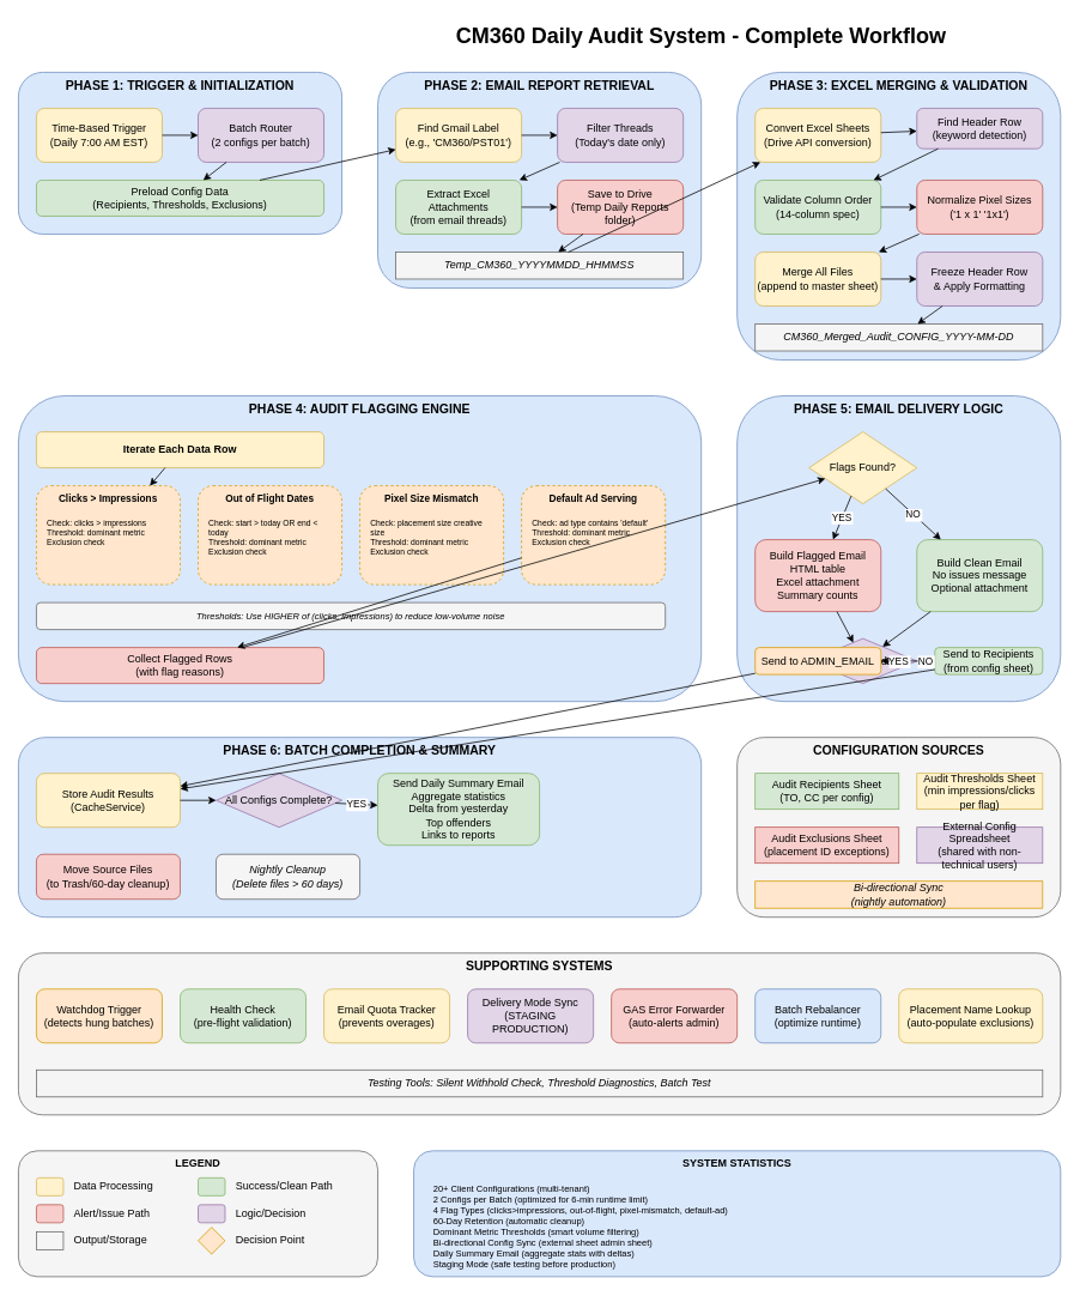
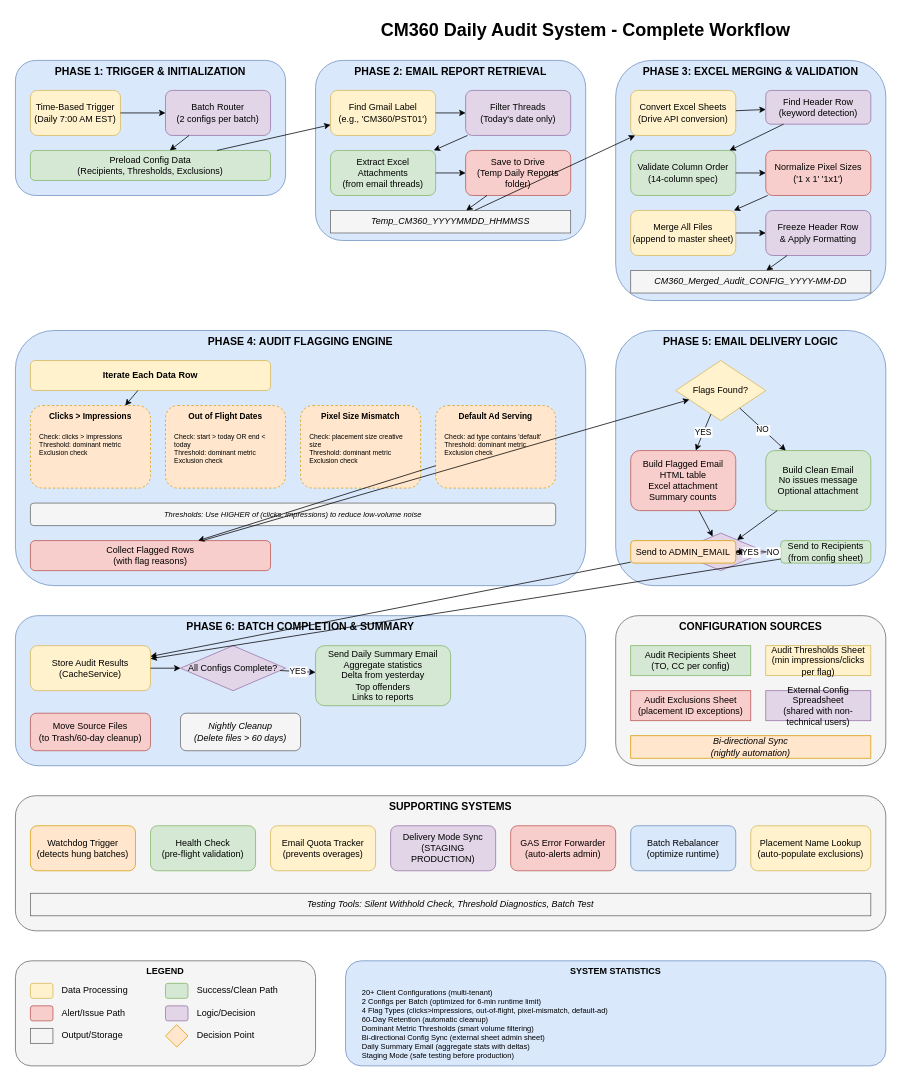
  <mxCell id="0" />
  <mxCell id="1" parent="0" />
  <mxCell id="2" value="CM360 Daily Audit System - Complete Workflow" style="text;html=1;strokeColor=none;fillColor=none;align=center;verticalAlign=middle;whiteSpace=wrap;rounded=0;fontSize=24;fontStyle=1" vertex="1" parent="1"><mxGeometry x="380" y="20" width="800" height="40" as="geometry" /></mxCell>
  <mxCell id="3" value="PHASE 1: TRIGGER &amp; INITIALIZATION" style="rounded=1;whiteSpace=wrap;html=1;fillColor=#dae8fc;strokeColor=#6c8ebf;fontSize=14;fontStyle=1;verticalAlign=top;align=center;" vertex="1" parent="1"><mxGeometry x="20" y="80" width="360" height="180" as="geometry" /></mxCell>
- <mxCell id="4" value="Time-Based Trigger&#10;(Daily 7:00 AM EST)" style="rounded=1;whiteSpace=wrap;html=1;fillColor=#fff2cc;strokeColor=#d6b656;" vertex="1" parent="1"><mxGeometry x="40" y="120" width="140" height="60" as="geometry" /></mxCell>
+ <mxCell id="4" value="Time-Based Trigger&#10;(Daily 7:00 AM EST)" style="rounded=1;whiteSpace=wrap;html=1;fillColor=#fff2cc;strokeColor=#d6b656;" vertex="1" parent="1"><mxGeometry x="40" y="120" width="120" height="60" as="geometry" /></mxCell>
  <mxCell id="5" value="Batch Router&#10;(2 configs per batch)" style="rounded=1;whiteSpace=wrap;html=1;fillColor=#e1d5e7;strokeColor=#9673a6;" vertex="1" parent="1"><mxGeometry x="220" y="120" width="140" height="60" as="geometry" /></mxCell>
  <mxCell id="6" value="Preload Config Data&#10;(Recipients, Thresholds, Exclusions)" style="rounded=1;whiteSpace=wrap;html=1;fillColor=#d5e8d4;strokeColor=#82b366;" vertex="1" parent="1"><mxGeometry x="40" y="200" width="320" height="40" as="geometry" /></mxCell>
  <mxCell id="7" edge="1" parent="1" source="4" target="5"><mxGeometry relative="1" as="geometry" /></mxCell>
  <mxCell id="8" edge="1" parent="1" source="5" target="6"><mxGeometry relative="1" as="geometry" /></mxCell>
  <mxCell id="9" value="PHASE 2: EMAIL REPORT RETRIEVAL" style="rounded=1;whiteSpace=wrap;html=1;fillColor=#dae8fc;strokeColor=#6c8ebf;fontSize=14;fontStyle=1;verticalAlign=top;align=center;" vertex="1" parent="1"><mxGeometry x="420" y="80" width="360" height="240" as="geometry" /></mxCell>
  <mxCell id="10" value="Find Gmail Label&#10;(e.g., 'CM360/PST01')" style="rounded=1;whiteSpace=wrap;html=1;fillColor=#fff2cc;strokeColor=#d6b656;" vertex="1" parent="1"><mxGeometry x="440" y="120" width="140" height="60" as="geometry" /></mxCell>
  <mxCell id="11" value="Filter Threads&#10;(Today's date only)" style="rounded=1;whiteSpace=wrap;html=1;fillColor=#e1d5e7;strokeColor=#9673a6;" vertex="1" parent="1"><mxGeometry x="620" y="120" width="140" height="60" as="geometry" /></mxCell>
  <mxCell id="12" value="Extract Excel Attachments&#10;(from email threads)" style="rounded=1;whiteSpace=wrap;html=1;fillColor=#d5e8d4;strokeColor=#82b366;" vertex="1" parent="1"><mxGeometry x="440" y="200" width="140" height="60" as="geometry" /></mxCell>
  <mxCell id="13" value="Save to Drive&#10;(Temp Daily Reports folder)" style="rounded=1;whiteSpace=wrap;html=1;fillColor=#f8cecc;strokeColor=#b85450;" vertex="1" parent="1"><mxGeometry x="620" y="200" width="140" height="60" as="geometry" /></mxCell>
  <mxCell id="14" value=" Temp_CM360_YYYYMMDD_HHMMSS" style="rounded=0;whiteSpace=wrap;html=1;fillColor=#f5f5f5;strokeColor=#666666;fontStyle=2" vertex="1" parent="1"><mxGeometry x="440" y="280" width="320" height="30" as="geometry" /></mxCell>
  <mxCell id="15" edge="1" parent="1" source="6" target="10"><mxGeometry relative="1" as="geometry" /></mxCell>
  <mxCell id="16" edge="1" parent="1" source="10" target="11"><mxGeometry relative="1" as="geometry" /></mxCell>
  <mxCell id="17" edge="1" parent="1" source="11" target="12"><mxGeometry relative="1" as="geometry" /></mxCell>
  <mxCell id="18" edge="1" parent="1" source="12" target="13"><mxGeometry relative="1" as="geometry" /></mxCell>
  <mxCell id="19" edge="1" parent="1" source="13" target="14"><mxGeometry relative="1" as="geometry" /></mxCell>
  <mxCell id="20" value="PHASE 3: EXCEL MERGING &amp; VALIDATION" style="rounded=1;whiteSpace=wrap;html=1;fillColor=#dae8fc;strokeColor=#6c8ebf;fontSize=14;fontStyle=1;verticalAlign=top;align=center;" vertex="1" parent="1"><mxGeometry x="820" y="80" width="360" height="320" as="geometry" /></mxCell>
  <mxCell id="21" value="Convert Excel  Sheets&#10;(Drive API conversion)" style="rounded=1;whiteSpace=wrap;html=1;fillColor=#fff2cc;strokeColor=#d6b656;" vertex="1" parent="1"><mxGeometry x="840" y="120" width="140" height="60" as="geometry" /></mxCell>
  <mxCell id="22" value="Find Header Row&#10;(keyword detection)" style="rounded=1;whiteSpace=wrap;html=1;fillColor=#e1d5e7;strokeColor=#9673a6;" vertex="1" parent="1"><mxGeometry x="1020" y="120" width="140" height="45" as="geometry" /></mxCell>
  <mxCell id="23" value="Validate Column Order&#10;(14-column spec)" style="rounded=1;whiteSpace=wrap;html=1;fillColor=#d5e8d4;strokeColor=#82b366;" vertex="1" parent="1"><mxGeometry x="840" y="200" width="140" height="60" as="geometry" /></mxCell>
  <mxCell id="24" value="Normalize Pixel Sizes&#10;('1 x 1'  '1x1')" style="rounded=1;whiteSpace=wrap;html=1;fillColor=#f8cecc;strokeColor=#b85450;" vertex="1" parent="1"><mxGeometry x="1020" y="200" width="140" height="60" as="geometry" /></mxCell>
  <mxCell id="25" value="Merge All Files&#10;(append to master sheet)" style="rounded=1;whiteSpace=wrap;html=1;fillColor=#fff2cc;strokeColor=#d6b656;" vertex="1" parent="1"><mxGeometry x="840" y="280" width="140" height="60" as="geometry" /></mxCell>
  <mxCell id="26" value="Freeze Header Row&#10;&amp; Apply Formatting" style="rounded=1;whiteSpace=wrap;html=1;fillColor=#e1d5e7;strokeColor=#9673a6;" vertex="1" parent="1"><mxGeometry x="1020" y="280" width="140" height="60" as="geometry" /></mxCell>
  <mxCell id="27" value=" CM360_Merged_Audit_CONFIG_YYYY-MM-DD" style="rounded=0;whiteSpace=wrap;html=1;fillColor=#f5f5f5;strokeColor=#666666;fontStyle=2" vertex="1" parent="1"><mxGeometry x="840" y="360" width="320" height="30" as="geometry" /></mxCell>
  <mxCell id="28" edge="1" parent="1" source="14" target="21"><mxGeometry relative="1" as="geometry" /></mxCell>
  <mxCell id="29" edge="1" parent="1" source="21" target="22"><mxGeometry relative="1" as="geometry" /></mxCell>
  <mxCell id="30" edge="1" parent="1" source="22" target="23"><mxGeometry relative="1" as="geometry" /></mxCell>
  <mxCell id="31" edge="1" parent="1" source="23" target="24"><mxGeometry relative="1" as="geometry" /></mxCell>
  <mxCell id="32" edge="1" parent="1" source="24" target="25"><mxGeometry relative="1" as="geometry" /></mxCell>
  <mxCell id="33" edge="1" parent="1" source="25" target="26"><mxGeometry relative="1" as="geometry" /></mxCell>
  <mxCell id="34" edge="1" parent="1" source="26" target="27"><mxGeometry relative="1" as="geometry" /></mxCell>
  <mxCell id="35" value="PHASE 4: AUDIT FLAGGING ENGINE" style="rounded=1;whiteSpace=wrap;html=1;fillColor=#dae8fc;strokeColor=#6c8ebf;fontSize=14;fontStyle=1;verticalAlign=top;align=center;" vertex="1" parent="1"><mxGeometry x="20" y="440" width="760" height="340" as="geometry" /></mxCell>
  <mxCell id="36" value="Iterate Each Data Row" style="rounded=1;whiteSpace=wrap;html=1;fillColor=#fff2cc;strokeColor=#d6b656;fontSize=12;fontStyle=1" vertex="1" parent="1"><mxGeometry x="40" y="480" width="320" height="40" as="geometry" /></mxCell>
  <mxCell id="37" value="" style="rounded=1;whiteSpace=wrap;html=1;fillColor=#ffe6cc;strokeColor=#d79b00;dashed=1;" vertex="1" parent="1"><mxGeometry x="40" y="540" width="160" height="110" as="geometry" /></mxCell>
  <mxCell id="38" value="Clicks &gt; Impressions" style="text;html=1;strokeColor=none;fillColor=none;align=center;verticalAlign=middle;whiteSpace=wrap;fontStyle=1;fontSize=11" vertex="1" parent="1"><mxGeometry x="40" y="545" width="160" height="20" as="geometry" /></mxCell>
  <mxCell id="39" value=" Check: clicks &gt; impressions&#10; Threshold: dominant metric&#10; Exclusion check" style="text;html=1;strokeColor=none;fillColor=none;align=left;verticalAlign=top;whiteSpace=wrap;fontSize=9" vertex="1" parent="1"><mxGeometry x="50" y="570" width="140" height="70" as="geometry" /></mxCell>
  <mxCell id="40" value="" style="rounded=1;whiteSpace=wrap;html=1;fillColor=#ffe6cc;strokeColor=#d79b00;dashed=1;" vertex="1" parent="1"><mxGeometry x="220" y="540" width="160" height="110" as="geometry" /></mxCell>
  <mxCell id="41" value="Out of Flight Dates" style="text;html=1;strokeColor=none;fillColor=none;align=center;verticalAlign=middle;whiteSpace=wrap;fontStyle=1;fontSize=11" vertex="1" parent="1"><mxGeometry x="220" y="545" width="160" height="20" as="geometry" /></mxCell>
  <mxCell id="42" value=" Check: start &gt; today OR end &lt; today&#10; Threshold: dominant metric&#10; Exclusion check" style="text;html=1;strokeColor=none;fillColor=none;align=left;verticalAlign=top;whiteSpace=wrap;fontSize=9" vertex="1" parent="1"><mxGeometry x="230" y="570" width="140" height="70" as="geometry" /></mxCell>
  <mxCell id="43" value="" style="rounded=1;whiteSpace=wrap;html=1;fillColor=#ffe6cc;strokeColor=#d79b00;dashed=1;" vertex="1" parent="1"><mxGeometry x="400" y="540" width="160" height="110" as="geometry" /></mxCell>
  <mxCell id="44" value="Pixel Size Mismatch" style="text;html=1;strokeColor=none;fillColor=none;align=center;verticalAlign=middle;whiteSpace=wrap;fontStyle=1;fontSize=11" vertex="1" parent="1"><mxGeometry x="400" y="545" width="160" height="20" as="geometry" /></mxCell>
  <mxCell id="45" value=" Check: placement size  creative size&#10; Threshold: dominant metric&#10; Exclusion check" style="text;html=1;strokeColor=none;fillColor=none;align=left;verticalAlign=top;whiteSpace=wrap;fontSize=9" vertex="1" parent="1"><mxGeometry x="410" y="570" width="140" height="70" as="geometry" /></mxCell>
  <mxCell id="46" value="" style="rounded=1;whiteSpace=wrap;html=1;fillColor=#ffe6cc;strokeColor=#d79b00;dashed=1;" vertex="1" parent="1"><mxGeometry x="580" y="540" width="160" height="110" as="geometry" /></mxCell>
  <mxCell id="47" value="Default Ad Serving" style="text;html=1;strokeColor=none;fillColor=none;align=center;verticalAlign=middle;whiteSpace=wrap;fontStyle=1;fontSize=11" vertex="1" parent="1"><mxGeometry x="580" y="545" width="160" height="20" as="geometry" /></mxCell>
  <mxCell id="48" value=" Check: ad type contains 'default'&#10; Threshold: dominant metric&#10; Exclusion check" style="text;html=1;strokeColor=none;fillColor=none;align=left;verticalAlign=top;whiteSpace=wrap;fontSize=9" vertex="1" parent="1"><mxGeometry x="590" y="570" width="140" height="70" as="geometry" /></mxCell>
  <mxCell id="49" value="Thresholds: Use HIGHER of (clicks, impressions) to reduce low-volume noise" style="rounded=1;whiteSpace=wrap;html=1;fillColor=#f5f5f5;strokeColor=#666666;fontSize=10;fontStyle=2" vertex="1" parent="1"><mxGeometry x="40" y="670" width="700" height="30" as="geometry" /></mxCell>
  <mxCell id="50" value="Collect Flagged Rows&#10;(with flag reasons)" style="rounded=1;whiteSpace=wrap;html=1;fillColor=#f8cecc;strokeColor=#b85450;" vertex="1" parent="1"><mxGeometry x="40" y="720" width="320" height="40" as="geometry" /></mxCell>
  <mxCell id="51" edge="1" parent="1" source="36" target="37"><mxGeometry relative="1" as="geometry" /></mxCell>
  <mxCell id="52" edge="1" parent="1" source="46" target="50"><mxGeometry relative="1" as="geometry" /></mxCell>
  <mxCell id="53" value="PHASE 5: EMAIL DELIVERY LOGIC" style="rounded=1;whiteSpace=wrap;html=1;fillColor=#dae8fc;strokeColor=#6c8ebf;fontSize=14;fontStyle=1;verticalAlign=top;align=center;" vertex="1" parent="1"><mxGeometry x="820" y="440" width="360" height="340" as="geometry" /></mxCell>
  <mxCell id="54" value="Flags Found?" style="rhombus;whiteSpace=wrap;html=1;fillColor=#fff2cc;strokeColor=#d6b656;" vertex="1" parent="1"><mxGeometry x="900" y="480" width="120" height="80" as="geometry" /></mxCell>
  <mxCell id="55" value="Build Flagged Email&#10; HTML table&#10; Excel attachment&#10; Summary counts" style="rounded=1;whiteSpace=wrap;html=1;fillColor=#f8cecc;strokeColor=#b85450;" vertex="1" parent="1"><mxGeometry x="840" y="600" width="140" height="80" as="geometry" /></mxCell>
  <mxCell id="56" value="Build Clean Email&#10; No issues message&#10; Optional attachment" style="rounded=1;whiteSpace=wrap;html=1;fillColor=#d5e8d4;strokeColor=#82b366;" vertex="1" parent="1"><mxGeometry x="1020" y="600" width="140" height="80" as="geometry" /></mxCell>
  <mxCell id="57" value="Staging Mode?" style="rhombus;whiteSpace=wrap;html=1;fillColor=#e1d5e7;strokeColor=#9673a6;" vertex="1" parent="1"><mxGeometry x="900" y="710" width="120" height="50" as="geometry" /></mxCell>
  <mxCell id="58" value="Send to ADMIN_EMAIL" style="rounded=1;whiteSpace=wrap;html=1;fillColor=#ffe6cc;strokeColor=#d79b00;" vertex="1" parent="1"><mxGeometry x="840" y="720" width="140" height="30" as="geometry" /></mxCell>
  <mxCell id="59" value="Send to Recipients&#10;(from config sheet)" style="rounded=1;whiteSpace=wrap;html=1;fillColor=#d5e8d4;strokeColor=#82b366;" vertex="1" parent="1"><mxGeometry x="1040" y="720" width="120" height="30" as="geometry" /></mxCell>
  <mxCell id="60" edge="1" parent="1" source="50" target="54"><mxGeometry relative="1" as="geometry" /></mxCell>
  <mxCell id="61" value="YES" edge="1" parent="1" source="54" target="55"><mxGeometry relative="1" as="geometry" /></mxCell>
  <mxCell id="62" value="NO" edge="1" parent="1" source="54" target="56"><mxGeometry relative="1" as="geometry" /></mxCell>
  <mxCell id="63" edge="1" parent="1" source="55" target="57"><mxGeometry relative="1" as="geometry" /></mxCell>
  <mxCell id="64" edge="1" parent="1" source="56" target="57"><mxGeometry relative="1" as="geometry" /></mxCell>
  <mxCell id="65" value="YES" edge="1" parent="1" source="57" target="58"><mxGeometry relative="1" as="geometry" /></mxCell>
  <mxCell id="66" value="NO" edge="1" parent="1" source="57" target="59"><mxGeometry relative="1" as="geometry" /></mxCell>
  <mxCell id="67" value="PHASE 6: BATCH COMPLETION &amp; SUMMARY" style="rounded=1;whiteSpace=wrap;html=1;fillColor=#dae8fc;strokeColor=#6c8ebf;fontSize=14;fontStyle=1;verticalAlign=top;align=center;" vertex="1" parent="1"><mxGeometry x="20" y="820" width="760" height="200" as="geometry" /></mxCell>
  <mxCell id="68" value="Store Audit Results&#10;(CacheService)" style="rounded=1;whiteSpace=wrap;html=1;fillColor=#fff2cc;strokeColor=#d6b656;" vertex="1" parent="1"><mxGeometry x="40" y="860" width="160" height="60" as="geometry" /></mxCell>
  <mxCell id="69" value="All Configs Complete?" style="rhombus;whiteSpace=wrap;html=1;fillColor=#e1d5e7;strokeColor=#9673a6;" vertex="1" parent="1"><mxGeometry x="240" y="860" width="140" height="60" as="geometry" /></mxCell>
  <mxCell id="70" value="Send Daily Summary Email&#10; Aggregate statistics&#10; Delta from yesterday&#10; Top offenders&#10; Links to reports" style="rounded=1;whiteSpace=wrap;html=1;fillColor=#d5e8d4;strokeColor=#82b366;" vertex="1" parent="1"><mxGeometry x="420" y="860" width="180" height="80" as="geometry" /></mxCell>
  <mxCell id="71" value="Move Source Files&#10;(to Trash/60-day cleanup)" style="rounded=1;whiteSpace=wrap;html=1;fillColor=#f8cecc;strokeColor=#b85450;" vertex="1" parent="1"><mxGeometry x="40" y="950" width="160" height="50" as="geometry" /></mxCell>
  <mxCell id="72" value="Nightly Cleanup&#10;(Delete files &gt; 60 days)" style="rounded=1;whiteSpace=wrap;html=1;fillColor=#f5f5f5;strokeColor=#666666;fontStyle=2" vertex="1" parent="1"><mxGeometry x="240" y="950" width="160" height="50" as="geometry" /></mxCell>
  <mxCell id="73" edge="1" parent="1" source="58" target="68"><mxGeometry relative="1" as="geometry" /></mxCell>
  <mxCell id="74" edge="1" parent="1" source="59" target="68"><mxGeometry relative="1" as="geometry" /></mxCell>
  <mxCell id="75" edge="1" parent="1" source="68" target="69"><mxGeometry relative="1" as="geometry" /></mxCell>
  <mxCell id="76" value="YES" edge="1" parent="1" source="69" target="70"><mxGeometry relative="1" as="geometry" /></mxCell>
  <mxCell id="77" value="CONFIGURATION SOURCES" style="rounded=1;whiteSpace=wrap;html=1;fillColor=#f5f5f5;strokeColor=#666666;fontSize=14;fontStyle=1;verticalAlign=top;align=center;" vertex="1" parent="1"><mxGeometry x="820" y="820" width="360" height="200" as="geometry" /></mxCell>
  <mxCell id="78" value=" Audit Recipients Sheet&#10;(TO, CC per config)" style="rounded=0;whiteSpace=wrap;html=1;fillColor=#d5e8d4;strokeColor=#82b366;" vertex="1" parent="1"><mxGeometry x="840" y="860" width="160" height="40" as="geometry" /></mxCell>
  <mxCell id="79" value=" Audit Thresholds Sheet&#10;(min impressions/clicks per flag)" style="rounded=0;whiteSpace=wrap;html=1;fillColor=#fff2cc;strokeColor=#d6b656;" vertex="1" parent="1"><mxGeometry x="1020" y="860" width="140" height="40" as="geometry" /></mxCell>
  <mxCell id="80" value=" Audit Exclusions Sheet&#10;(placement ID exceptions)" style="rounded=0;whiteSpace=wrap;html=1;fillColor=#f8cecc;strokeColor=#b85450;" vertex="1" parent="1"><mxGeometry x="840" y="920" width="160" height="40" as="geometry" /></mxCell>
  <mxCell id="81" value=" External Config Spreadsheet&#10;(shared with non-technical users)" style="rounded=0;whiteSpace=wrap;html=1;fillColor=#e1d5e7;strokeColor=#9673a6;" vertex="1" parent="1"><mxGeometry x="1020" y="920" width="140" height="40" as="geometry" /></mxCell>
  <mxCell id="82" value=" Bi-directional Sync&#10;(nightly automation)" style="rounded=0;whiteSpace=wrap;html=1;fillColor=#ffe6cc;strokeColor=#d79b00;fontStyle=2" vertex="1" parent="1"><mxGeometry x="840" y="980" width="320" height="30" as="geometry" /></mxCell>
  <mxCell id="83" value="SUPPORTING SYSTEMS" style="rounded=1;whiteSpace=wrap;html=1;fillColor=#f5f5f5;strokeColor=#666666;fontSize=14;fontStyle=1;verticalAlign=top;align=center;" vertex="1" parent="1"><mxGeometry x="20" y="1060" width="1160" height="180" as="geometry" /></mxCell>
  <mxCell id="84" value=" Watchdog Trigger&#10;(detects hung batches)" style="rounded=1;whiteSpace=wrap;html=1;fillColor=#ffe6cc;strokeColor=#d79b00;" vertex="1" parent="1"><mxGeometry x="40" y="1100" width="140" height="60" as="geometry" /></mxCell>
  <mxCell id="85" value=" Health Check&#10;(pre-flight validation)" style="rounded=1;whiteSpace=wrap;html=1;fillColor=#d5e8d4;strokeColor=#82b366;" vertex="1" parent="1"><mxGeometry x="200" y="1100" width="140" height="60" as="geometry" /></mxCell>
  <mxCell id="86" value=" Email Quota Tracker&#10;(prevents overages)" style="rounded=1;whiteSpace=wrap;html=1;fillColor=#fff2cc;strokeColor=#d6b656;" vertex="1" parent="1"><mxGeometry x="360" y="1100" width="140" height="60" as="geometry" /></mxCell>
  <mxCell id="87" value=" Delivery Mode Sync&#10;(STAGING  PRODUCTION)" style="rounded=1;whiteSpace=wrap;html=1;fillColor=#e1d5e7;strokeColor=#9673a6;" vertex="1" parent="1"><mxGeometry x="520" y="1100" width="140" height="60" as="geometry" /></mxCell>
  <mxCell id="88" value=" GAS Error Forwarder&#10;(auto-alerts admin)" style="rounded=1;whiteSpace=wrap;html=1;fillColor=#f8cecc;strokeColor=#b85450;" vertex="1" parent="1"><mxGeometry x="680" y="1100" width="140" height="60" as="geometry" /></mxCell>
  <mxCell id="89" value=" Batch Rebalancer&#10;(optimize runtime)" style="rounded=1;whiteSpace=wrap;html=1;fillColor=#dae8fc;strokeColor=#6c8ebf;" vertex="1" parent="1"><mxGeometry x="840" y="1100" width="140" height="60" as="geometry" /></mxCell>
  <mxCell id="90" value=" Placement Name Lookup&#10;(auto-populate exclusions)" style="rounded=1;whiteSpace=wrap;html=1;fillColor=#fff2cc;strokeColor=#d6b656;" vertex="1" parent="1"><mxGeometry x="1000" y="1100" width="160" height="60" as="geometry" /></mxCell>
  <mxCell id="91" value=" Testing Tools: Silent Withhold Check, Threshold Diagnostics, Batch Test" style="rounded=0;whiteSpace=wrap;html=1;fillColor=#f5f5f5;strokeColor=#666666;fontStyle=2" vertex="1" parent="1"><mxGeometry x="40" y="1190" width="1120" height="30" as="geometry" /></mxCell>
  <mxCell id="92" value="LEGEND" style="rounded=1;whiteSpace=wrap;html=1;fillColor=#f5f5f5;strokeColor=#666666;fontSize=12;fontStyle=1;verticalAlign=top;align=center;" vertex="1" parent="1"><mxGeometry x="20" y="1280" width="400" height="140" as="geometry" /></mxCell>
  <mxCell id="93" value="" style="rounded=1;whiteSpace=wrap;html=1;fillColor=#fff2cc;strokeColor=#d6b656;" vertex="1" parent="1"><mxGeometry x="40" y="1310" width="30" height="20" as="geometry" /></mxCell>
  <mxCell id="94" value="Data Processing" style="text;html=1;strokeColor=none;fillColor=none;align=left;verticalAlign=middle;whiteSpace=wrap;" vertex="1" parent="1"><mxGeometry x="80" y="1310" width="120" height="20" as="geometry" /></mxCell>
  <mxCell id="95" value="" style="rounded=1;whiteSpace=wrap;html=1;fillColor=#d5e8d4;strokeColor=#82b366;" vertex="1" parent="1"><mxGeometry x="220" y="1310" width="30" height="20" as="geometry" /></mxCell>
  <mxCell id="96" value="Success/Clean Path" style="text;html=1;strokeColor=none;fillColor=none;align=left;verticalAlign=middle;whiteSpace=wrap;" vertex="1" parent="1"><mxGeometry x="260" y="1310" width="140" height="20" as="geometry" /></mxCell>
  <mxCell id="97" value="" style="rounded=1;whiteSpace=wrap;html=1;fillColor=#f8cecc;strokeColor=#b85450;" vertex="1" parent="1"><mxGeometry x="40" y="1340" width="30" height="20" as="geometry" /></mxCell>
  <mxCell id="98" value="Alert/Issue Path" style="text;html=1;strokeColor=none;fillColor=none;align=left;verticalAlign=middle;whiteSpace=wrap;" vertex="1" parent="1"><mxGeometry x="80" y="1340" width="120" height="20" as="geometry" /></mxCell>
  <mxCell id="99" value="" style="rounded=1;whiteSpace=wrap;html=1;fillColor=#e1d5e7;strokeColor=#9673a6;" vertex="1" parent="1"><mxGeometry x="220" y="1340" width="30" height="20" as="geometry" /></mxCell>
  <mxCell id="100" value="Logic/Decision" style="text;html=1;strokeColor=none;fillColor=none;align=left;verticalAlign=middle;whiteSpace=wrap;" vertex="1" parent="1"><mxGeometry x="260" y="1340" width="140" height="20" as="geometry" /></mxCell>
  <mxCell id="101" value="" style="rounded=0;whiteSpace=wrap;html=1;fillColor=#f5f5f5;strokeColor=#666666;" vertex="1" parent="1"><mxGeometry x="40" y="1370" width="30" height="20" as="geometry" /></mxCell>
  <mxCell id="102" value="Output/Storage" style="text;html=1;strokeColor=none;fillColor=none;align=left;verticalAlign=middle;whiteSpace=wrap;" vertex="1" parent="1"><mxGeometry x="80" y="1370" width="120" height="20" as="geometry" /></mxCell>
  <mxCell id="103" value="" style="rhombus;whiteSpace=wrap;html=1;fillColor=#ffe6cc;strokeColor=#d79b00;" vertex="1" parent="1"><mxGeometry x="220" y="1365" width="30" height="30" as="geometry" /></mxCell>
  <mxCell id="104" value="Decision Point" style="text;html=1;strokeColor=none;fillColor=none;align=left;verticalAlign=middle;whiteSpace=wrap;" vertex="1" parent="1"><mxGeometry x="260" y="1370" width="140" height="20" as="geometry" /></mxCell>
  <mxCell id="105" value="SYSTEM STATISTICS" style="rounded=1;whiteSpace=wrap;html=1;fillColor=#dae8fc;strokeColor=#6c8ebf;fontSize=12;fontStyle=1;verticalAlign=top;align=center;" vertex="1" parent="1"><mxGeometry x="460" y="1280" width="720" height="140" as="geometry" /></mxCell>
  <mxCell id="106" value=" 20+ Client Configurations (multi-tenant)&#10; 2 Configs per Batch (optimized for 6-min runtime limit)&#10; 4 Flag Types (clicks&gt;impressions, out-of-flight, pixel-mismatch, default-ad)&#10; 60-Day Retention (automatic cleanup)&#10; Dominant Metric Thresholds (smart volume filtering)&#10; Bi-directional Config Sync (external sheet  admin sheet)&#10; Daily Summary Email (aggregate stats with deltas)&#10; Staging Mode (safe testing before production)" style="text;html=1;strokeColor=none;fillColor=none;align=left;verticalAlign=top;whiteSpace=wrap;fontSize=10" vertex="1" parent="1"><mxGeometry x="480" y="1310" width="680" height="100" as="geometry" /></mxCell>
